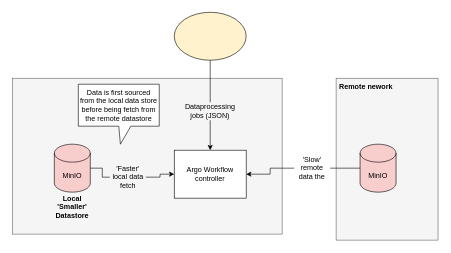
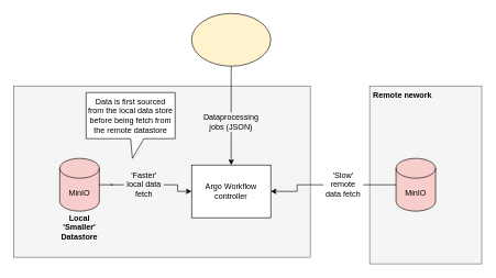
  <mxCell id="0" />
  <mxCell id="1" parent="0" />
  <mxCell id="2" value="" style="rounded=0;whiteSpace=wrap;html=1;fillColor=#f5f5f5;fontColor=#333333;strokeColor=#666666;" vertex="1" parent="1"><mxGeometry x="560" y="130" width="170" height="270" as="geometry" /></mxCell>
  <mxCell id="3" value="" style="rounded=0;whiteSpace=wrap;html=1;fillColor=#f5f5f5;strokeColor=#666666;fontColor=#333333;" vertex="1" parent="1"><mxGeometry x="20" y="130" width="450" height="260" as="geometry" /></mxCell>
  <mxCell id="4" style="edgeStyle=orthogonalEdgeStyle;rounded=0;orthogonalLoop=1;jettySize=auto;html=1;entryX=0;entryY=0.5;entryDx=0;entryDy=0;" edge="1" parent="1" source="18" target="6"><mxGeometry relative="1" as="geometry" /></mxCell>
  <mxCell id="5" value="MinIO" style="shape=cylinder3;whiteSpace=wrap;html=1;boundedLbl=1;backgroundOutline=1;size=15;fillColor=#f8cecc;strokeColor=#000000;" vertex="1" parent="1"><mxGeometry x="90" y="240" width="60" height="80" as="geometry" /></mxCell>
  <mxCell id="6" value="Argo Workflow controller" style="rounded=0;whiteSpace=wrap;html=1;" vertex="1" parent="1"><mxGeometry x="290" y="250" width="120" height="80" as="geometry" /></mxCell>
  <mxCell id="7" style="edgeStyle=orthogonalEdgeStyle;rounded=0;orthogonalLoop=1;jettySize=auto;html=1;" edge="1" parent="1" source="16" target="6"><mxGeometry relative="1" as="geometry" /></mxCell>
  <mxCell id="8" value="MinIO" style="shape=cylinder3;whiteSpace=wrap;html=1;boundedLbl=1;backgroundOutline=1;size=15;fillColor=#f8cecc;strokeColor=#000000;" vertex="1" parent="1"><mxGeometry x="600" y="240" width="60" height="80" as="geometry" /></mxCell>
  <mxCell id="9" value="&lt;div&gt;&lt;b&gt;Local 'Smaller'&lt;/b&gt;&lt;/div&gt;&lt;div&gt;&lt;b&gt;Datastore&lt;/b&gt;&lt;/div&gt;" style="text;html=1;align=center;verticalAlign=middle;whiteSpace=wrap;rounded=0;" vertex="1" parent="1"><mxGeometry x="90" y="330" width="60" height="30" as="geometry" /></mxCell>
  <mxCell id="10" style="edgeStyle=orthogonalEdgeStyle;rounded=0;orthogonalLoop=1;jettySize=auto;html=1;" edge="1" parent="1" source="14" target="6"><mxGeometry relative="1" as="geometry" /></mxCell>
  <mxCell id="11" value="" style="ellipse;whiteSpace=wrap;html=1;fillColor=#fff2cc;strokeColor=#000000;" vertex="1" parent="1"><mxGeometry x="290" y="20" width="120" height="80" as="geometry" /></mxCell>
  <mxCell id="12" value="Data is first sourced from the local data store before being fetch from the remote datastore" style="shape=callout;whiteSpace=wrap;html=1;perimeter=calloutPerimeter;position2=0.52;" vertex="1" parent="1"><mxGeometry x="130" y="140" width="135" height="100" as="geometry" /></mxCell>
  <mxCell id="13" value="" style="edgeStyle=orthogonalEdgeStyle;rounded=0;orthogonalLoop=1;jettySize=auto;html=1;endArrow=none;startFill=0;" edge="1" parent="1" source="11" target="14"><mxGeometry relative="1" as="geometry"><mxPoint x="350" y="100" as="sourcePoint" /><mxPoint x="350" y="250" as="targetPoint" /></mxGeometry></mxCell>
  <mxCell id="14" value="Dataprocessing jobs (JSON)" style="text;html=1;align=center;verticalAlign=middle;whiteSpace=wrap;rounded=0;" vertex="1" parent="1"><mxGeometry x="300" y="170" width="100" height="30" as="geometry" /></mxCell>
  <mxCell id="15" value="" style="edgeStyle=orthogonalEdgeStyle;rounded=0;orthogonalLoop=1;jettySize=auto;html=1;endArrow=none;startFill=0;" edge="1" parent="1" source="8" target="16"><mxGeometry relative="1" as="geometry"><mxPoint x="550" y="280" as="sourcePoint" /><mxPoint x="410" y="280" as="targetPoint" /></mxGeometry></mxCell>
- <mxCell id="16" value="'Slow' remote data the" style="text;html=1;align=center;verticalAlign=middle;whiteSpace=wrap;rounded=0;" vertex="1" parent="1"><mxGeometry x="490" y="265" width="60" height="30" as="geometry" /></mxCell>
+ <mxCell id="16" value="'Slow' remote data fetch" style="text;html=1;align=center;verticalAlign=middle;whiteSpace=wrap;rounded=0;" vertex="1" parent="1"><mxGeometry x="490" y="265" width="60" height="30" as="geometry" /></mxCell>
  <mxCell id="17" value="" style="edgeStyle=orthogonalEdgeStyle;rounded=0;orthogonalLoop=1;jettySize=auto;html=1;entryX=0;entryY=0.5;entryDx=0;entryDy=0;endArrow=none;startFill=0;" edge="1" parent="1" source="5" target="18"><mxGeometry relative="1" as="geometry"><mxPoint x="150" y="280" as="sourcePoint" /><mxPoint x="290" y="280" as="targetPoint" /></mxGeometry></mxCell>
- <mxCell id="18" value="'Faster' local data fetch" style="text;html=1;align=center;verticalAlign=middle;whiteSpace=wrap;rounded=0;" vertex="1" parent="1"><mxGeometry x="182.5" y="280" width="60" height="30" as="geometry" /></mxCell>
+ <mxCell id="18" value="'Faster' local data fetch" style="text;html=1;align=center;verticalAlign=middle;whiteSpace=wrap;rounded=0;" vertex="1" parent="1"><mxGeometry x="187.5" y="265" width="60" height="30" as="geometry" /></mxCell>
  <mxCell id="19" value="Remote nework" style="text;html=1;align=center;verticalAlign=middle;whiteSpace=wrap;rounded=0;fontStyle=1" vertex="1" parent="1"><mxGeometry x="560" y="130" width="100" height="30" as="geometry" /></mxCell>
